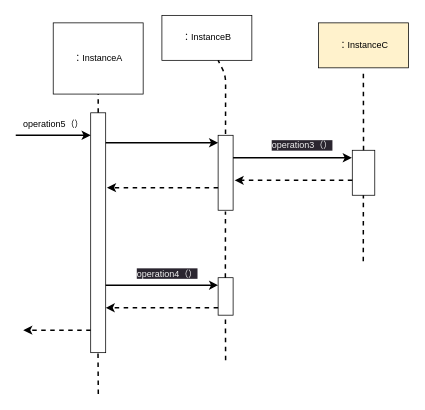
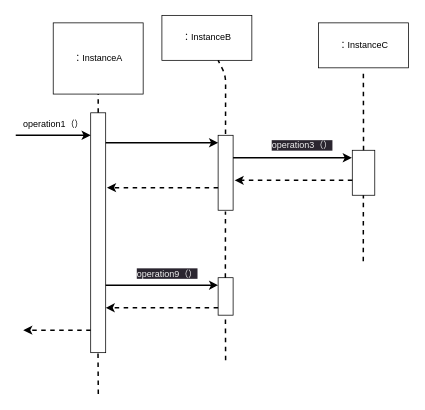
  <mxCell id="0" />
  <mxCell id="1" parent="0" />
  <mxCell id="2" value="：InstanceA" style="rounded=0;whiteSpace=wrap;html=1;" vertex="1" parent="1"><mxGeometry x="70" y="30" width="120" height="95" as="geometry" /></mxCell>
  <mxCell id="3" value="：InstanceB" style="rounded=0;whiteSpace=wrap;html=1;" vertex="1" parent="1"><mxGeometry x="215" y="20" width="120" height="60" as="geometry" /></mxCell>
- <mxCell id="4" value="：InstanceC" style="rounded=0;whiteSpace=wrap;html=1;fillColor=#fff2cc;" vertex="1" parent="1"><mxGeometry x="424" y="30" width="120" height="60" as="geometry" /></mxCell>
+ <mxCell id="4" value="：InstanceC" style="rounded=0;whiteSpace=wrap;html=1;" vertex="1" parent="1"><mxGeometry x="424" y="30" width="120" height="60" as="geometry" /></mxCell>
  <mxCell id="5" value="" style="rounded=0;whiteSpace=wrap;html=1;" vertex="1" parent="1"><mxGeometry x="120" y="150" width="20" height="320" as="geometry" /></mxCell>
  <mxCell id="6" value="" style="rounded=0;whiteSpace=wrap;html=1;" vertex="1" parent="1"><mxGeometry x="290" y="180" width="20" height="100" as="geometry" /></mxCell>
  <mxCell id="7" value="" style="rounded=0;whiteSpace=wrap;html=1;" vertex="1" parent="1"><mxGeometry x="290" y="370" width="20" height="50" as="geometry" /></mxCell>
  <mxCell id="8" value="" style="rounded=0;whiteSpace=wrap;html=1;" vertex="1" parent="1"><mxGeometry x="469" y="200" width="30" height="60" as="geometry" /></mxCell>
  <mxCell id="9" value="" style="endArrow=classic;html=1;strokeWidth=2;" edge="1" parent="1"><mxGeometry width="50" height="50" relative="1" as="geometry"><mxPoint x="20" y="180" as="sourcePoint" /><mxPoint x="120" y="180" as="targetPoint" /></mxGeometry></mxCell>
  <mxCell id="10" value="" style="endArrow=classic;html=1;entryX=0;entryY=0.1;entryDx=0;entryDy=0;entryPerimeter=0;strokeWidth=2;" edge="1" parent="1" target="6"><mxGeometry width="50" height="50" relative="1" as="geometry"><mxPoint x="140" y="190" as="sourcePoint" /><mxPoint x="220" y="190" as="targetPoint" /></mxGeometry></mxCell>
  <mxCell id="11" value="" style="endArrow=classic;html=1;entryX=0;entryY=0.1;entryDx=0;entryDy=0;entryPerimeter=0;strokeWidth=2;" edge="1" parent="1"><mxGeometry width="50" height="50" relative="1" as="geometry"><mxPoint x="140" y="380" as="sourcePoint" /><mxPoint x="290" y="380" as="targetPoint" /></mxGeometry></mxCell>
  <mxCell id="12" value="" style="endArrow=classic;html=1;entryX=-0.02;entryY=0.167;entryDx=0;entryDy=0;entryPerimeter=0;strokeWidth=2;" edge="1" parent="1" target="8"><mxGeometry width="50" height="50" relative="1" as="geometry"><mxPoint x="310" y="210" as="sourcePoint" /><mxPoint x="460" y="210" as="targetPoint" /></mxGeometry></mxCell>
  <mxCell id="13" value="" style="endArrow=classic;html=1;strokeWidth=2;dashed=1;" edge="1" parent="1"><mxGeometry width="50" height="50" relative="1" as="geometry"><mxPoint x="120" y="440" as="sourcePoint" /><mxPoint x="30" y="440" as="targetPoint" /></mxGeometry></mxCell>
  <mxCell id="14" value="" style="endArrow=classic;html=1;strokeWidth=2;dashed=1;entryX=1.086;entryY=0.312;entryDx=0;entryDy=0;entryPerimeter=0;" edge="1" parent="1" target="5"><mxGeometry width="50" height="50" relative="1" as="geometry"><mxPoint x="290" y="250" as="sourcePoint" /><mxPoint x="200" y="250" as="targetPoint" /></mxGeometry></mxCell>
  <mxCell id="15" value="" style="endArrow=classic;html=1;strokeWidth=2;dashed=1;entryX=1;entryY=0.813;entryDx=0;entryDy=0;entryPerimeter=0;" edge="1" parent="1" target="5"><mxGeometry width="50" height="50" relative="1" as="geometry"><mxPoint x="290" y="410" as="sourcePoint" /><mxPoint x="200" y="410" as="targetPoint" /></mxGeometry></mxCell>
  <mxCell id="16" value="" style="endArrow=classic;html=1;strokeWidth=2;dashed=1;entryX=1.1;entryY=0.601;entryDx=0;entryDy=0;entryPerimeter=0;" edge="1" parent="1" target="6"><mxGeometry width="50" height="50" relative="1" as="geometry"><mxPoint x="469" y="240" as="sourcePoint" /><mxPoint x="379" y="240" as="targetPoint" /></mxGeometry></mxCell>
  <mxCell id="17" value="" style="endArrow=none;dashed=1;html=1;strokeWidth=2;exitX=0.5;exitY=0;exitDx=0;exitDy=0;" edge="1" parent="1" source="5" target="2"><mxGeometry width="50" height="50" relative="1" as="geometry"><mxPoint x="130" y="140" as="sourcePoint" /><mxPoint x="130" y="100" as="targetPoint" /></mxGeometry></mxCell>
  <mxCell id="18" value="" style="endArrow=none;dashed=1;html=1;strokeWidth=2;exitX=0.5;exitY=0;exitDx=0;exitDy=0;" edge="1" parent="1"><mxGeometry width="50" height="50" relative="1" as="geometry"><mxPoint x="130.13" y="525" as="sourcePoint" /><mxPoint x="129.71" y="465" as="targetPoint" /></mxGeometry></mxCell>
  <mxCell id="19" value="" style="endArrow=none;dashed=1;html=1;strokeWidth=2;exitX=0.494;exitY=-0.018;exitDx=0;exitDy=0;exitPerimeter=0;" edge="1" parent="1" source="6" target="3"><mxGeometry width="50" height="50" relative="1" as="geometry"><mxPoint x="300.08" y="160" as="sourcePoint" /><mxPoint x="299.66" y="100" as="targetPoint" /><Array as="points"><mxPoint x="300" y="100" /></Array></mxGeometry></mxCell>
  <mxCell id="20" value="" style="endArrow=none;dashed=1;html=1;strokeWidth=2;exitX=0.494;exitY=-0.018;exitDx=0;exitDy=0;exitPerimeter=0;" edge="1" parent="1"><mxGeometry width="50" height="50" relative="1" as="geometry"><mxPoint x="299.66" y="370" as="sourcePoint" /><mxPoint x="299.78" y="281.8" as="targetPoint" /><Array as="points"><mxPoint x="299.78" y="291.8" /></Array></mxGeometry></mxCell>
  <mxCell id="21" value="" style="endArrow=none;dashed=1;html=1;strokeWidth=2;" edge="1" parent="1"><mxGeometry width="50" height="50" relative="1" as="geometry"><mxPoint x="300" y="480" as="sourcePoint" /><mxPoint x="299.78" y="420" as="targetPoint" /><Array as="points"><mxPoint x="299.78" y="430" /></Array></mxGeometry></mxCell>
  <mxCell id="22" value="" style="endArrow=none;dashed=1;html=1;strokeWidth=2;exitX=0.5;exitY=0;exitDx=0;exitDy=0;" edge="1" parent="1" source="8"><mxGeometry width="50" height="50" relative="1" as="geometry"><mxPoint x="483.66" y="180" as="sourcePoint" /><mxPoint x="483.78" y="91.8" as="targetPoint" /><Array as="points"><mxPoint x="483.78" y="101.8" /></Array></mxGeometry></mxCell>
  <mxCell id="23" value="" style="endArrow=none;dashed=1;html=1;strokeWidth=2;exitX=0.494;exitY=-0.018;exitDx=0;exitDy=0;exitPerimeter=0;" edge="1" parent="1"><mxGeometry width="50" height="50" relative="1" as="geometry"><mxPoint x="483.66" y="348.2" as="sourcePoint" /><mxPoint x="483.78" y="260" as="targetPoint" /><Array as="points"><mxPoint x="483.78" y="270" /></Array></mxGeometry></mxCell>
- <mxCell id="24" value="operation5（）" style="text;html=1;align=center;verticalAlign=middle;resizable=0;points=[];autosize=1;strokeColor=none;fillColor=none;" vertex="1" parent="1"><mxGeometry x="20" y="150" width="100" height="30" as="geometry" /></mxCell>
+ <mxCell id="24" value="operation1（）" style="text;html=1;align=center;verticalAlign=middle;resizable=0;points=[];autosize=1;strokeColor=none;fillColor=none;" vertex="1" parent="1"><mxGeometry x="20" y="150" width="100" height="30" as="geometry" /></mxCell>
  <mxCell id="25" value="&lt;span style=&quot;color: rgb(240, 240, 240); font-family: Helvetica; font-size: 12px; font-style: normal; font-variant-ligatures: normal; font-variant-caps: normal; font-weight: 400; letter-spacing: normal; orphans: 2; text-align: center; text-indent: 0px; text-transform: none; widows: 2; word-spacing: 0px; -webkit-text-stroke-width: 0px; background-color: rgb(42, 37, 47); text-decoration-thickness: initial; text-decoration-style: initial; text-decoration-color: initial; float: none; display: inline !important;&quot;&gt;operation3（）&lt;/span&gt;" style="text;whiteSpace=wrap;html=1;" vertex="1" parent="1"><mxGeometry x="360" y="180" width="110" height="40" as="geometry" /></mxCell>
- <mxCell id="26" value="&lt;span style=&quot;color: rgb(240, 240, 240); font-family: Helvetica; font-size: 12px; font-style: normal; font-variant-ligatures: normal; font-variant-caps: normal; font-weight: 400; letter-spacing: normal; orphans: 2; text-align: center; text-indent: 0px; text-transform: none; widows: 2; word-spacing: 0px; -webkit-text-stroke-width: 0px; background-color: rgb(42, 37, 47); text-decoration-thickness: initial; text-decoration-style: initial; text-decoration-color: initial; float: none; display: inline !important;&quot;&gt;operation4（）&lt;/span&gt;" style="text;whiteSpace=wrap;html=1;" vertex="1" parent="1"><mxGeometry x="180" y="351" width="110" height="40" as="geometry" /></mxCell>
+ <mxCell id="26" value="&lt;span style=&quot;color: rgb(240, 240, 240); font-family: Helvetica; font-size: 12px; font-style: normal; font-variant-ligatures: normal; font-variant-caps: normal; font-weight: 400; letter-spacing: normal; orphans: 2; text-align: center; text-indent: 0px; text-transform: none; widows: 2; word-spacing: 0px; -webkit-text-stroke-width: 0px; background-color: rgb(42, 37, 47); text-decoration-thickness: initial; text-decoration-style: initial; text-decoration-color: initial; float: none; display: inline !important;&quot;&gt;operation9（）&lt;/span&gt;" style="text;whiteSpace=wrap;html=1;" vertex="1" parent="1"><mxGeometry x="180" y="351" width="110" height="40" as="geometry" /></mxCell>
